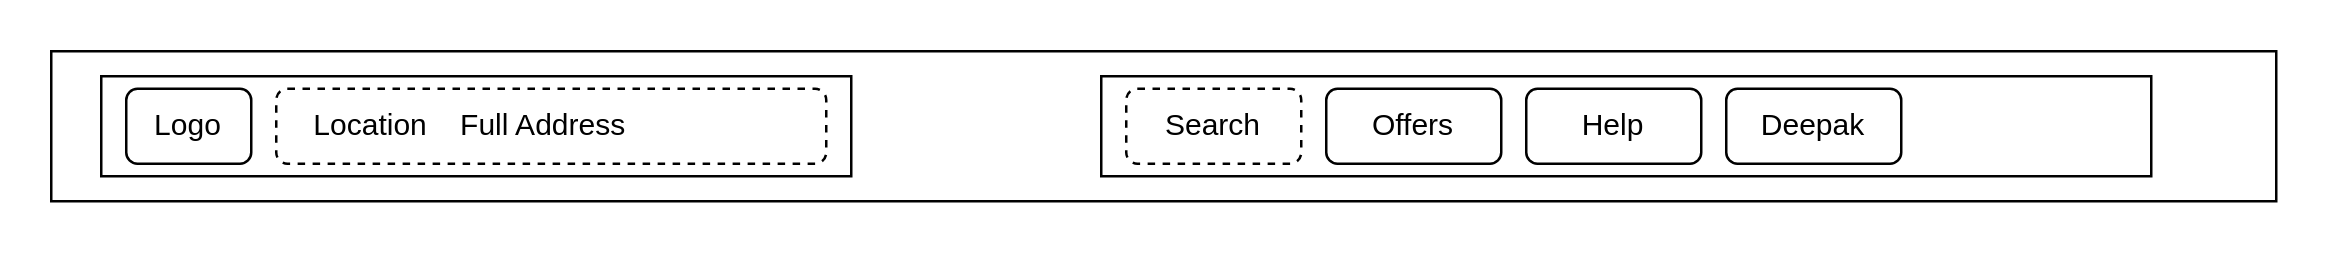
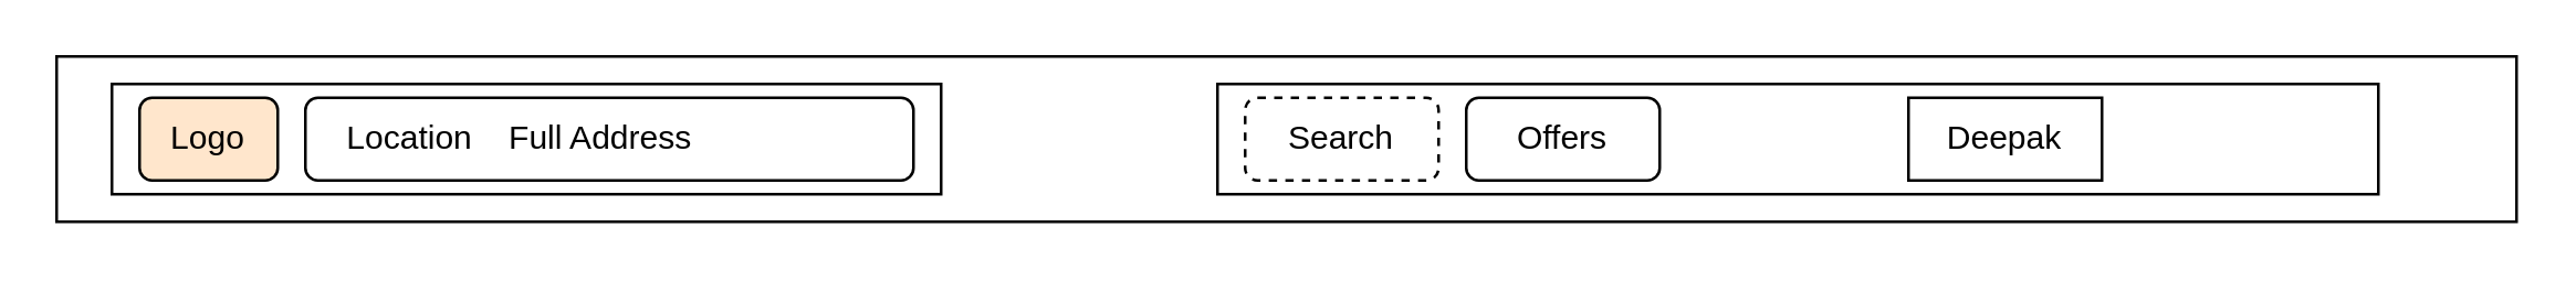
  <mxCell id="0" />
  <mxCell id="1" parent="0" />
  <mxCell id="2" value="" style="rounded=0;whiteSpace=wrap;html=1;" vertex="1" parent="1"><mxGeometry x="20" y="20" width="890" height="60" as="geometry" /></mxCell>
  <mxCell id="3" value="" style="rounded=0;whiteSpace=wrap;html=1;" vertex="1" parent="1"><mxGeometry x="40" y="30" width="300" height="40" as="geometry" /></mxCell>
  <mxCell id="4" value="" style="rounded=0;whiteSpace=wrap;html=1;" vertex="1" parent="1"><mxGeometry x="440" y="30" width="420" height="40" as="geometry" /></mxCell>
  <mxCell id="5" value="Search" style="rounded=1;whiteSpace=wrap;html=1;dashed=1;" vertex="1" parent="1"><mxGeometry x="450" y="35" width="70" height="30" as="geometry" /></mxCell>
  <mxCell id="6" value="Offers" style="rounded=1;whiteSpace=wrap;html=1;" vertex="1" parent="1"><mxGeometry x="530" y="35" width="70" height="30" as="geometry" /></mxCell>
- <mxCell id="7" value="Help" style="rounded=1;whiteSpace=wrap;html=1;" vertex="1" parent="1"><mxGeometry x="610" y="35" width="70" height="30" as="geometry" /></mxCell>
- <mxCell id="8" value="Deepak" style="rounded=1;whiteSpace=wrap;html=1;" vertex="1" parent="1"><mxGeometry x="690" y="35" width="70" height="30" as="geometry" /></mxCell>
- <mxCell id="9" value="Logo" style="rounded=1;whiteSpace=wrap;html=1;" vertex="1" parent="1"><mxGeometry x="50" y="35" width="50" height="30" as="geometry" /></mxCell>
- <mxCell id="10" value="&amp;nbsp; &amp;nbsp; Location&amp;nbsp; &amp;nbsp; Full Address" style="rounded=1;whiteSpace=wrap;html=1;align=left;dashed=1;" vertex="1" parent="1"><mxGeometry x="110" y="35" width="220" height="30" as="geometry" /></mxCell>
+ <mxCell id="8" value="Deepak" style="whiteSpace=wrap;html=1;rounded=0;" vertex="1" parent="1"><mxGeometry x="690" y="35" width="70" height="30" as="geometry" /></mxCell>
+ <mxCell id="9" value="Logo" style="rounded=1;whiteSpace=wrap;html=1;fillColor=#ffe6cc;" vertex="1" parent="1"><mxGeometry x="50" y="35" width="50" height="30" as="geometry" /></mxCell>
+ <mxCell id="10" value="&amp;nbsp; &amp;nbsp; Location&amp;nbsp; &amp;nbsp; Full Address" style="rounded=1;whiteSpace=wrap;html=1;align=left;" vertex="1" parent="1"><mxGeometry x="110" y="35" width="220" height="30" as="geometry" /></mxCell>
